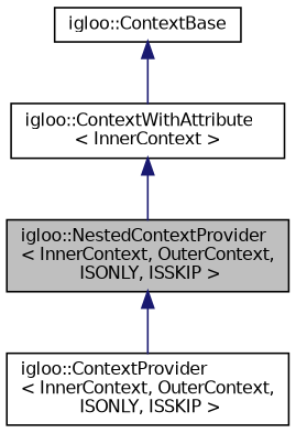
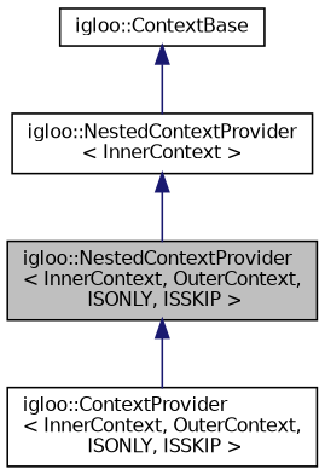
  digraph {
    node [color=black fillcolor=white fontname=Helvetica fontsize=10 shape=record style=filled]
    edge [color=midnightblue dir=back fontname=Helvetica fontsize=10 labelfontname=Helvetica labelfontsize=10 style=solid]
    n1 [fillcolor=grey75 fontcolor=black height=0.2 label="igloo::NestedContextProvider\l\< InnerContext, OuterContext,\l ISONLY, ISSKIP \>" width=0.4]
    n2 [height=0.2 label="igloo::ContextProvider\l\< InnerContext, OuterContext,\l ISONLY, ISSKIP \>" width=0.4]
-   n3 [height=0.2 label="igloo::ContextWithAttribute\l\< InnerContext \>" width=0.4]
+   n3 [height=0.2 label="igloo::NestedContextProvider\l\< InnerContext \>" width=0.4]
    n4 [height=0.2 label="igloo::ContextBase" width=0.4]
    n1 -> n2
    n3 -> n1
    n4 -> n3
  }
